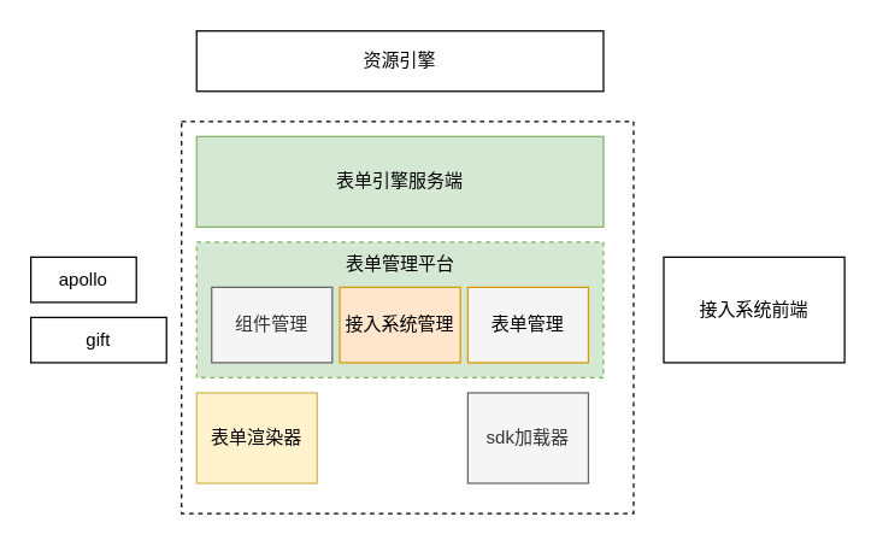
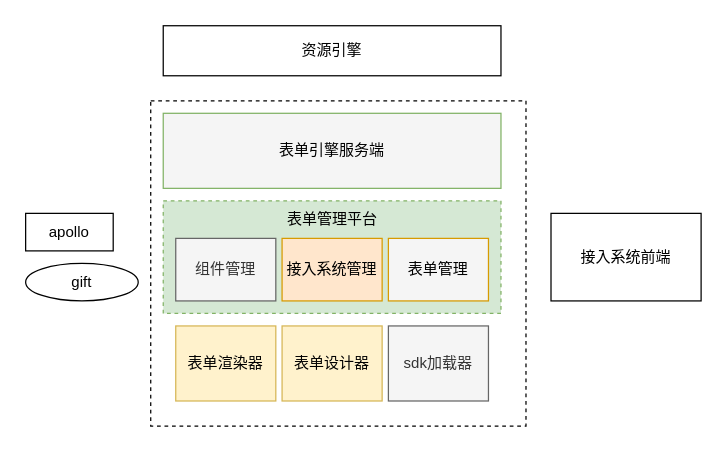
  <mxCell id="0" />
  <mxCell id="1" parent="0" />
  <mxCell id="2" value="" style="rounded=0;whiteSpace=wrap;html=1;dashed=1;" vertex="1" parent="1"><mxGeometry x="120" y="80" width="300" height="260" as="geometry" /></mxCell>
  <mxCell id="3" value="资源引擎" style="rounded=0;whiteSpace=wrap;html=1;" vertex="1" parent="1"><mxGeometry x="130" y="20" width="270" height="40" as="geometry" /></mxCell>
- <mxCell id="4" value="表单引擎服务端" style="rounded=0;whiteSpace=wrap;html=1;fillColor=#d5e8d4;strokeColor=#82b366;" vertex="1" parent="1"><mxGeometry x="130" y="90" width="270" height="60" as="geometry" /></mxCell>
+ <mxCell id="4" value="表单引擎服务端" style="rounded=0;whiteSpace=wrap;html=1;fillColor=#f5f5f5;strokeColor=#82b366;" vertex="1" parent="1"><mxGeometry x="130" y="90" width="270" height="60" as="geometry" /></mxCell>
  <mxCell id="5" value="" style="rounded=0;whiteSpace=wrap;html=1;dashed=1;fillColor=#d5e8d4;strokeColor=#82b366;" vertex="1" parent="1"><mxGeometry x="130" y="160" width="270" height="90" as="geometry" /></mxCell>
- <mxCell id="7" value="表单渲染器" style="rounded=0;whiteSpace=wrap;html=1;fillColor=#fff2cc;strokeColor=#d6b656;" vertex="1" parent="1"><mxGeometry x="130" y="260" width="80" height="60" as="geometry" /></mxCell>
+ <mxCell id="6" value="表单设计器" style="rounded=0;whiteSpace=wrap;html=1;fillColor=#fff2cc;strokeColor=#d6b656;" vertex="1" parent="1"><mxGeometry x="225" y="260" width="80" height="60" as="geometry" /></mxCell>
+ <mxCell id="7" value="表单渲染器" style="rounded=0;whiteSpace=wrap;html=1;fillColor=#fff2cc;strokeColor=#d6b656;" vertex="1" parent="1"><mxGeometry x="140" y="260" width="80" height="60" as="geometry" /></mxCell>
  <mxCell id="8" value="接入系统前端" style="rounded=0;whiteSpace=wrap;html=1;" vertex="1" parent="1"><mxGeometry x="440" y="170" width="120" height="70" as="geometry" /></mxCell>
  <mxCell id="9" value="接入系统管理" style="rounded=0;whiteSpace=wrap;html=1;fillColor=#ffe6cc;strokeColor=#d79b00;" vertex="1" parent="1"><mxGeometry x="225" y="190" width="80" height="50" as="geometry" /></mxCell>
  <mxCell id="10" value="表单管理" style="rounded=0;whiteSpace=wrap;html=1;fillColor=#f5f5f5;strokeColor=#d79b00;" vertex="1" parent="1"><mxGeometry x="310" y="190" width="80" height="50" as="geometry" /></mxCell>
  <mxCell id="11" value="组件管理" style="rounded=0;whiteSpace=wrap;html=1;fillColor=#f5f5f5;strokeColor=#666666;fontColor=#333333;" vertex="1" parent="1"><mxGeometry x="140" y="190" width="80" height="50" as="geometry" /></mxCell>
  <mxCell id="12" value="表单管理平台" style="text;html=1;strokeColor=none;fillColor=none;align=center;verticalAlign=middle;whiteSpace=wrap;rounded=0;" vertex="1" parent="1"><mxGeometry x="222.5" y="160" width="85" height="30" as="geometry" /></mxCell>
  <mxCell id="13" value="sdk加载器" style="rounded=0;whiteSpace=wrap;html=1;fillColor=#f5f5f5;strokeColor=#666666;fontColor=#333333;" vertex="1" parent="1"><mxGeometry x="310" y="260" width="80" height="60" as="geometry" /></mxCell>
  <mxCell id="14" value="apollo" style="rounded=0;whiteSpace=wrap;html=1;" vertex="1" parent="1"><mxGeometry x="20" y="170" width="70" height="30" as="geometry" /></mxCell>
- <mxCell id="15" value="gift" style="rounded=0;whiteSpace=wrap;html=1;" vertex="1" parent="1"><mxGeometry x="20" y="210" width="90" height="30" as="geometry" /></mxCell>
+ <mxCell id="15" value="gift" style="ellipse;whiteSpace=wrap;html=1;" vertex="1" parent="1"><mxGeometry x="20" y="210" width="90" height="30" as="geometry" /></mxCell>
